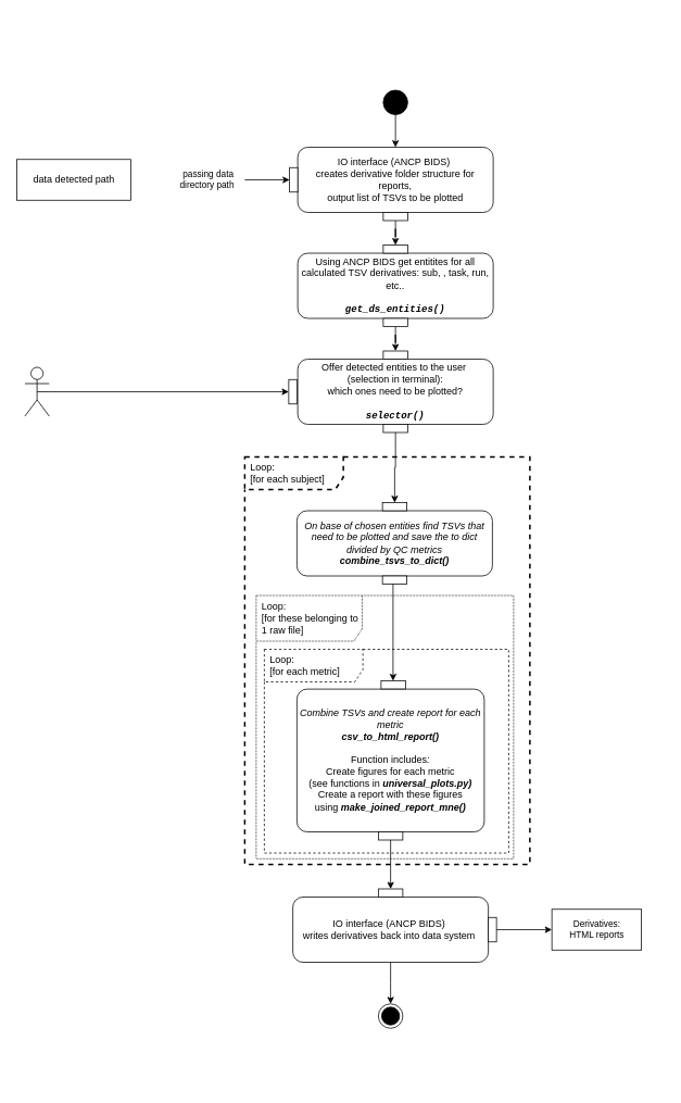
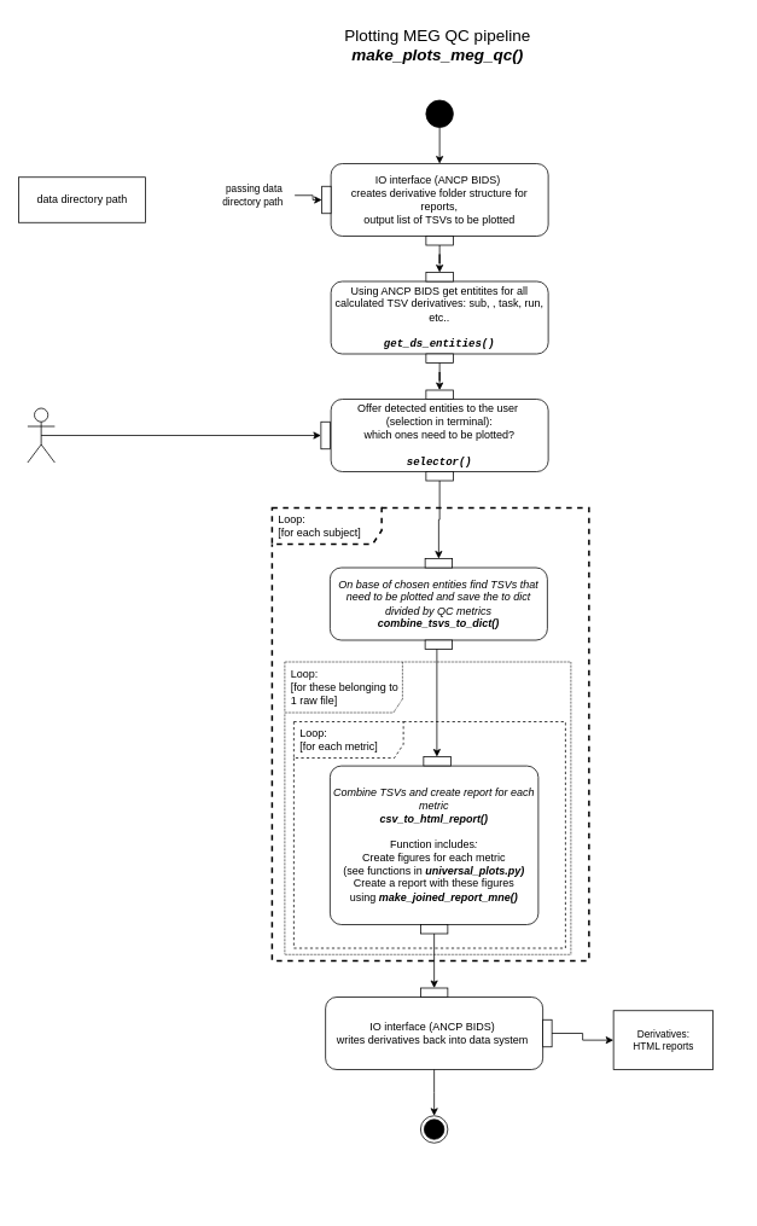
  <mxCell id="0" />
  <mxCell id="1" parent="0" />
  <mxCell id="2" value="Loop:&lt;br&gt;[for each subject]" style="shape=umlFrame;whiteSpace=wrap;html=1;width=121;height=40;boundedLbl=1;verticalAlign=middle;align=left;spacingLeft=5;dashed=1;strokeWidth=2;" parent="1" vertex="1"><mxGeometry x="300" y="560" width="350" height="500" as="geometry" /></mxCell>
  <mxCell id="3" style="edgeStyle=orthogonalEdgeStyle;rounded=0;orthogonalLoop=1;jettySize=auto;html=1;exitX=0.5;exitY=0.5;exitDx=0;exitDy=0;exitPerimeter=0;entryX=0;entryY=0.5;entryDx=0;entryDy=0;" edge="1" parent="1" source="4" target="45"><mxGeometry relative="1" as="geometry" /></mxCell>
  <mxCell id="4" value="" style="shape=umlActor;verticalLabelPosition=bottom;verticalAlign=top;html=1;outlineConnect=0;fontSize=14;" parent="1" vertex="1"><mxGeometry x="30" y="450" width="30" height="60" as="geometry" /></mxCell>
  <mxCell id="5" style="edgeStyle=orthogonalEdgeStyle;rounded=0;orthogonalLoop=1;jettySize=auto;html=1;entryX=0;entryY=0.5;entryDx=0;entryDy=0;" parent="1" source="44" target="12" edge="1"><mxGeometry relative="1" as="geometry" /></mxCell>
- <mxCell id="6" value="data detected path" style="html=1;" parent="1" vertex="1"><mxGeometry x="20" y="195" width="140" height="50" as="geometry" /></mxCell>
+ <mxCell id="6" value="data directory path" style="html=1;" parent="1" vertex="1"><mxGeometry x="20" y="195" width="140" height="50" as="geometry" /></mxCell>
  <mxCell id="7" value="" style="edgeStyle=orthogonalEdgeStyle;rounded=0;orthogonalLoop=1;jettySize=auto;html=1;exitX=0.5;exitY=1;exitDx=0;exitDy=0;" edge="1" parent="1" source="8" target="10"><mxGeometry relative="1" as="geometry"><mxPoint x="479" y="110" as="sourcePoint" /><Array as="points" /></mxGeometry></mxCell>
  <mxCell id="8" value="" style="ellipse;fillColor=strokeColor;" parent="1" vertex="1"><mxGeometry x="470" y="110" width="30" height="30" as="geometry" /></mxCell>
  <mxCell id="9" value="" style="group;flipH=1;" parent="1" vertex="1" connectable="0"><mxGeometry x="355" y="180" width="250" height="90" as="geometry" /></mxCell>
  <mxCell id="10" value="IO interface (ANCP BIDS)&amp;nbsp;&lt;br&gt;creates derivative folder structure for reports,&lt;br&gt;output list of TSVs to be plotted" style="html=1;align=center;verticalAlign=middle;rounded=1;absoluteArcSize=1;arcSize=25;dashed=0;fontFamily=Helvetica;fontSize=12;whiteSpace=wrap;container=0;noLabel=0;imageAlign=center;" parent="9" vertex="1"><mxGeometry x="10" width="240" height="80" as="geometry" /></mxCell>
  <mxCell id="11" value="pinOut 2" style="fontStyle=0;labelPosition=center;verticalLabelPosition=bottom;align=center;verticalAlign=top;spacingLeft=2;fontFamily=Helvetica;fontSize=12;resizable=0;container=0;noLabel=1;" parent="9" vertex="1"><mxGeometry x="115" y="80" width="30" height="10" as="geometry" /></mxCell>
  <mxCell id="12" value="pinOut 1" style="fontStyle=0;labelPosition=right;verticalLabelPosition=middle;align=left;verticalAlign=middle;spacingLeft=2;fontFamily=Helvetica;fontSize=12;resizable=0;container=0;noLabel=1;" parent="9" vertex="1"><mxGeometry y="25" width="10" height="30" as="geometry" /></mxCell>
  <mxCell id="13" value="" style="group" parent="1" vertex="1" connectable="0"><mxGeometry x="364" y="616" width="450" height="715" as="geometry" /></mxCell>
  <mxCell id="14" value="&lt;i style=&quot;&quot;&gt;On base of chosen entities find TSVs that need to be plotted and save the to dict divided by QC metrics&lt;br&gt;&lt;b&gt;combine_tsvs_to_dict()&lt;/b&gt;&lt;/i&gt;" style="html=1;align=center;verticalAlign=middle;rounded=1;absoluteArcSize=1;arcSize=25;dashed=0;fontFamily=Helvetica;fontSize=12;whiteSpace=wrap;container=0;noLabel=0;imageAlign=center;" parent="13" vertex="1"><mxGeometry y="10" width="240" height="80" as="geometry" /></mxCell>
  <mxCell id="15" value="pinOut 2" style="fontStyle=0;labelPosition=center;verticalLabelPosition=bottom;align=center;verticalAlign=top;spacingLeft=2;fontFamily=Helvetica;fontSize=12;resizable=0;container=0;noLabel=1;" parent="13" vertex="1"><mxGeometry x="105" y="90" width="30" height="10" as="geometry" /></mxCell>
  <mxCell id="16" value="pinIn 1" style="fontStyle=0;labelPosition=center;verticalLabelPosition=top;align=center;verticalAlign=bottom;spacingLeft=2;fontFamily=Helvetica;fontSize=12;resizable=0;container=0;noLabel=1;" parent="13" vertex="1"><mxGeometry x="105" width="30" height="10" as="geometry" /></mxCell>
  <mxCell id="17" value="Loop:&lt;br&gt;[for each metric]" style="shape=umlFrame;whiteSpace=wrap;html=1;width=121;height=40;boundedLbl=1;verticalAlign=middle;align=left;spacingLeft=5;dashed=1;" vertex="1" parent="13"><mxGeometry x="-40" y="180" width="300" height="250" as="geometry" /></mxCell>
  <mxCell id="18" value="" style="group;dashed=1;dashPattern=1 1;" parent="13" vertex="1" connectable="0"><mxGeometry y="194" width="450" height="471" as="geometry" /></mxCell>
  <mxCell id="19" value="&lt;i&gt;Combine TSVs and create report for each metric&lt;br&gt;&lt;b&gt;csv_to_html_report()&lt;/b&gt;&lt;/i&gt;&lt;div&gt;&lt;b&gt;&lt;i&gt;&lt;br&gt;&lt;/i&gt;&lt;/b&gt;&lt;div&gt;Function includes&lt;i&gt;:&lt;/i&gt;&lt;/div&gt;&lt;div&gt;&lt;span style=&quot;background-color: initial;&quot;&gt;Create figures for each metric &lt;br&gt;(see functions in &lt;/span&gt;&lt;b style=&quot;background-color: initial; font-style: italic;&quot;&gt;universal_plots.py)&lt;/b&gt;&lt;br&gt;&lt;span style=&quot;background-color: initial;&quot;&gt;Create a report with these figures using&lt;/span&gt;&lt;i style=&quot;background-color: initial; font-weight: bold;&quot;&gt;&amp;nbsp;make_joined_report_mne()&lt;/i&gt;&lt;br&gt;&lt;/div&gt;&lt;/div&gt;" style="html=1;align=center;verticalAlign=middle;rounded=1;absoluteArcSize=1;arcSize=25;dashed=0;fontFamily=Helvetica;fontSize=12;whiteSpace=wrap;container=0;noLabel=0;imageAlign=center;" parent="18" vertex="1"><mxGeometry y="34.82" width="230" height="175.18" as="geometry" /></mxCell>
  <mxCell id="20" value="pinIn 1" style="fontStyle=0;labelPosition=center;verticalLabelPosition=top;align=center;verticalAlign=bottom;spacingLeft=2;fontFamily=Helvetica;fontSize=12;resizable=0;container=0;noLabel=1;" parent="18" vertex="1"><mxGeometry x="103.32" y="24.615" width="30" height="10" as="geometry" /></mxCell>
  <mxCell id="21" value="" style="group;fontSize=11;flipH=1;" parent="18" vertex="1" connectable="0"><mxGeometry x="-5" y="280.0" width="250" height="100" as="geometry" /></mxCell>
  <mxCell id="22" value="IO interface (ANCP BIDS)&amp;nbsp;&lt;br style=&quot;border-color: var(--border-color);&quot;&gt;writes derivatives back into data system&amp;nbsp;" style="html=1;align=center;verticalAlign=middle;rounded=1;absoluteArcSize=1;arcSize=25;dashed=0;fontFamily=Helvetica;fontSize=12;whiteSpace=wrap;container=0;noLabel=0;imageAlign=center;" parent="21" vertex="1"><mxGeometry y="10" width="240" height="80" as="geometry" /></mxCell>
  <mxCell id="23" value="pinIn 2" style="fontStyle=0;labelPosition=left;verticalLabelPosition=middle;align=right;verticalAlign=middle;spacingLeft=2;fontFamily=Helvetica;fontSize=12;flipH=0;resizable=0;container=0;noLabel=1;" parent="21" vertex="1"><mxGeometry x="240" y="35" width="10" height="30" as="geometry" /></mxCell>
  <mxCell id="24" value="pinIn 1" style="fontStyle=0;labelPosition=center;verticalLabelPosition=top;align=center;verticalAlign=bottom;spacingLeft=2;fontFamily=Helvetica;fontSize=12;resizable=0;container=0;noLabel=1;" parent="21" vertex="1"><mxGeometry x="105" width="30" height="10" as="geometry" /></mxCell>
  <mxCell id="25" value="" style="edgeStyle=orthogonalEdgeStyle;rounded=0;orthogonalLoop=1;jettySize=auto;html=1;fontSize=11;exitX=0.5;exitY=1;exitDx=0;exitDy=0;" parent="18" source="22" edge="1"><mxGeometry relative="1" as="geometry"><mxPoint x="115" y="380.0" as="sourcePoint" /><mxPoint x="115" y="421" as="targetPoint" /></mxGeometry></mxCell>
- <mxCell id="26" value="Derivatives:&lt;br&gt;&lt;div&gt;HTML reports&lt;/div&gt;" style="html=1;fontSize=11;" parent="18" vertex="1"><mxGeometry x="313" y="305" width="110" height="50" as="geometry" /></mxCell>
+ <mxCell id="26" value="Derivatives:&lt;br&gt;&lt;div&gt;HTML reports&lt;/div&gt;" style="html=1;fontSize=11;" parent="18" vertex="1"><mxGeometry x="313" y="305" width="110" height="65" as="geometry" /></mxCell>
  <mxCell id="27" value="" style="edgeStyle=orthogonalEdgeStyle;rounded=0;orthogonalLoop=1;jettySize=auto;html=1;fontSize=11;" parent="18" source="23" target="26" edge="1"><mxGeometry relative="1" as="geometry" /></mxCell>
  <mxCell id="28" value="" style="ellipse;html=1;shape=endState;fillColor=strokeColor;" parent="18" vertex="1"><mxGeometry x="100" y="421" width="30" height="30" as="geometry" /></mxCell>
  <mxCell id="29" value="pinOut 2" style="fontStyle=0;labelPosition=center;verticalLabelPosition=bottom;align=center;verticalAlign=top;spacingLeft=2;fontFamily=Helvetica;fontSize=12;resizable=0;container=0;noLabel=1;" parent="18" vertex="1"><mxGeometry x="100.0" y="209.997" width="30" height="10" as="geometry" /></mxCell>
  <mxCell id="30" value="" style="edgeStyle=orthogonalEdgeStyle;rounded=0;orthogonalLoop=1;jettySize=auto;html=1;fontSize=11;" parent="18" source="29" target="24" edge="1"><mxGeometry relative="1" as="geometry" /></mxCell>
  <mxCell id="31" value="Loop:&lt;br&gt;[for these belonging to 1 raw file]" style="shape=umlFrame;whiteSpace=wrap;html=1;width=130;height=56;boundedLbl=1;verticalAlign=middle;align=left;spacingLeft=5;dashed=1;dashPattern=1 1;" vertex="1" parent="18"><mxGeometry x="-50" y="-80" width="316" height="323" as="geometry" /></mxCell>
  <mxCell id="32" value="" style="edgeStyle=orthogonalEdgeStyle;rounded=0;orthogonalLoop=1;jettySize=auto;html=1;fontSize=11;" parent="13" source="15" target="20" edge="1"><mxGeometry relative="1" as="geometry"><Array as="points"><mxPoint x="118" y="134" /><mxPoint x="118" y="134" /></Array></mxGeometry></mxCell>
+ <mxCell id="33" value="&lt;font style=&quot;font-size: 18px;&quot;&gt;Plotting MEG QC pipeline&amp;nbsp;&lt;br&gt;&lt;b&gt;&lt;i&gt;make_plots_meg_qc()&amp;nbsp;&lt;/i&gt;&lt;/b&gt;&lt;/font&gt;" style="text;html=1;align=center;verticalAlign=middle;resizable=0;points=[];autosize=1;strokeColor=none;fillColor=none;fontSize=11;" parent="1" vertex="1"><mxGeometry x="370" y="20" width="230" height="60" as="geometry" /></mxCell>
  <mxCell id="34" value="" style="group" vertex="1" connectable="0" parent="1"><mxGeometry x="365" width="240" height="100" as="geometry" y="430" /></mxCell>
  <mxCell id="35" value="Offer detected entities to the user&amp;nbsp;&lt;br&gt;&lt;span style=&quot;background-color: initial;&quot;&gt;(selection in terminal):&lt;/span&gt;&lt;div&gt;which ones need to be plotted?&lt;br&gt;&lt;br&gt;&lt;b&gt;&lt;i&gt;&lt;font face=&quot;Courier New&quot;&gt;selector()&lt;/font&gt;&lt;/i&gt;&lt;/b&gt;&lt;/div&gt;" style="html=1;align=center;verticalAlign=middle;rounded=1;absoluteArcSize=1;arcSize=25;dashed=0;fontFamily=Helvetica;fontSize=12;whiteSpace=wrap;container=0;noLabel=0;imageAlign=center;" vertex="1" parent="34"><mxGeometry y="10" width="240" height="80" as="geometry" /></mxCell>
  <mxCell id="36" value="pinOut 2" style="fontStyle=0;labelPosition=center;verticalLabelPosition=bottom;align=center;verticalAlign=top;spacingLeft=2;fontFamily=Helvetica;fontSize=12;resizable=0;container=0;noLabel=1;" vertex="1" parent="34"><mxGeometry x="105" y="90" width="30" height="10" as="geometry" /></mxCell>
  <mxCell id="37" value="pinIn 1" style="fontStyle=0;labelPosition=center;verticalLabelPosition=top;align=center;verticalAlign=bottom;spacingLeft=2;fontFamily=Helvetica;fontSize=12;resizable=0;container=0;noLabel=1;" vertex="1" parent="34"><mxGeometry x="105" width="30" height="10" as="geometry" /></mxCell>
  <mxCell id="38" value="" style="group" vertex="1" connectable="0" parent="1"><mxGeometry x="365" y="300" width="240" height="100" as="geometry" /></mxCell>
  <mxCell id="39" value="Using ANCP BIDS get entitites for all calculated TSV derivatives: sub, , task, run, etc..&lt;br&gt;&lt;br&gt;&lt;b&gt;&lt;i&gt;&lt;font face=&quot;Courier New&quot;&gt;get_ds_entities()&lt;/font&gt;&lt;/i&gt;&lt;/b&gt;" style="html=1;align=center;verticalAlign=middle;rounded=1;absoluteArcSize=1;arcSize=25;dashed=0;fontFamily=Helvetica;fontSize=12;whiteSpace=wrap;container=0;noLabel=0;imageAlign=center;" vertex="1" parent="38"><mxGeometry y="10" width="240" height="80" as="geometry" /></mxCell>
  <mxCell id="40" value="pinOut 2" style="fontStyle=0;labelPosition=center;verticalLabelPosition=bottom;align=center;verticalAlign=top;spacingLeft=2;fontFamily=Helvetica;fontSize=12;resizable=0;container=0;noLabel=1;" vertex="1" parent="38"><mxGeometry x="105" y="90" width="30" height="10" as="geometry" /></mxCell>
  <mxCell id="41" value="pinIn 1" style="fontStyle=0;labelPosition=center;verticalLabelPosition=top;align=center;verticalAlign=bottom;spacingLeft=2;fontFamily=Helvetica;fontSize=12;resizable=0;container=0;noLabel=1;" vertex="1" parent="38"><mxGeometry x="105" width="30" height="10" as="geometry" /></mxCell>
  <mxCell id="42" value="" style="edgeStyle=orthogonalEdgeStyle;rounded=0;orthogonalLoop=1;jettySize=auto;html=1;entryX=0.5;entryY=0;entryDx=0;entryDy=0;" edge="1" parent="1" source="11" target="41"><mxGeometry relative="1" as="geometry"><mxPoint x="480" y="300" as="targetPoint" /></mxGeometry></mxCell>
  <mxCell id="43" style="edgeStyle=orthogonalEdgeStyle;rounded=0;orthogonalLoop=1;jettySize=auto;html=1;entryX=0.5;entryY=0;entryDx=0;entryDy=0;" edge="1" parent="1" source="36" target="16"><mxGeometry relative="1" as="geometry" /></mxCell>
- <mxCell id="44" value="passing data &lt;br&gt;directory path&amp;nbsp;" style="text;html=1;align=center;verticalAlign=middle;resizable=0;points=[];autosize=1;strokeColor=none;fillColor=none;fontSize=11;" parent="1" vertex="1"><mxGeometry x="210" y="200" width="90" height="40" as="geometry" /></mxCell>
+ <mxCell id="44" value="passing data &lt;br&gt;directory path&amp;nbsp;" style="text;html=1;align=center;verticalAlign=middle;resizable=0;points=[];autosize=1;strokeColor=none;fillColor=none;fontSize=11;" parent="1" vertex="1"><mxGeometry x="235" y="195" width="90" height="40" as="geometry" /></mxCell>
  <mxCell id="45" value="pinOut 1" style="fontStyle=0;labelPosition=right;verticalLabelPosition=middle;align=left;verticalAlign=middle;spacingLeft=2;fontFamily=Helvetica;fontSize=12;resizable=0;container=0;noLabel=1;" vertex="1" parent="1"><mxGeometry x="354" y="465" width="10" height="30" as="geometry" /></mxCell>
  <mxCell id="46" value="" style="edgeStyle=orthogonalEdgeStyle;rounded=0;orthogonalLoop=1;jettySize=auto;html=1;" edge="1" parent="1" source="40" target="37"><mxGeometry relative="1" as="geometry" /></mxCell>
